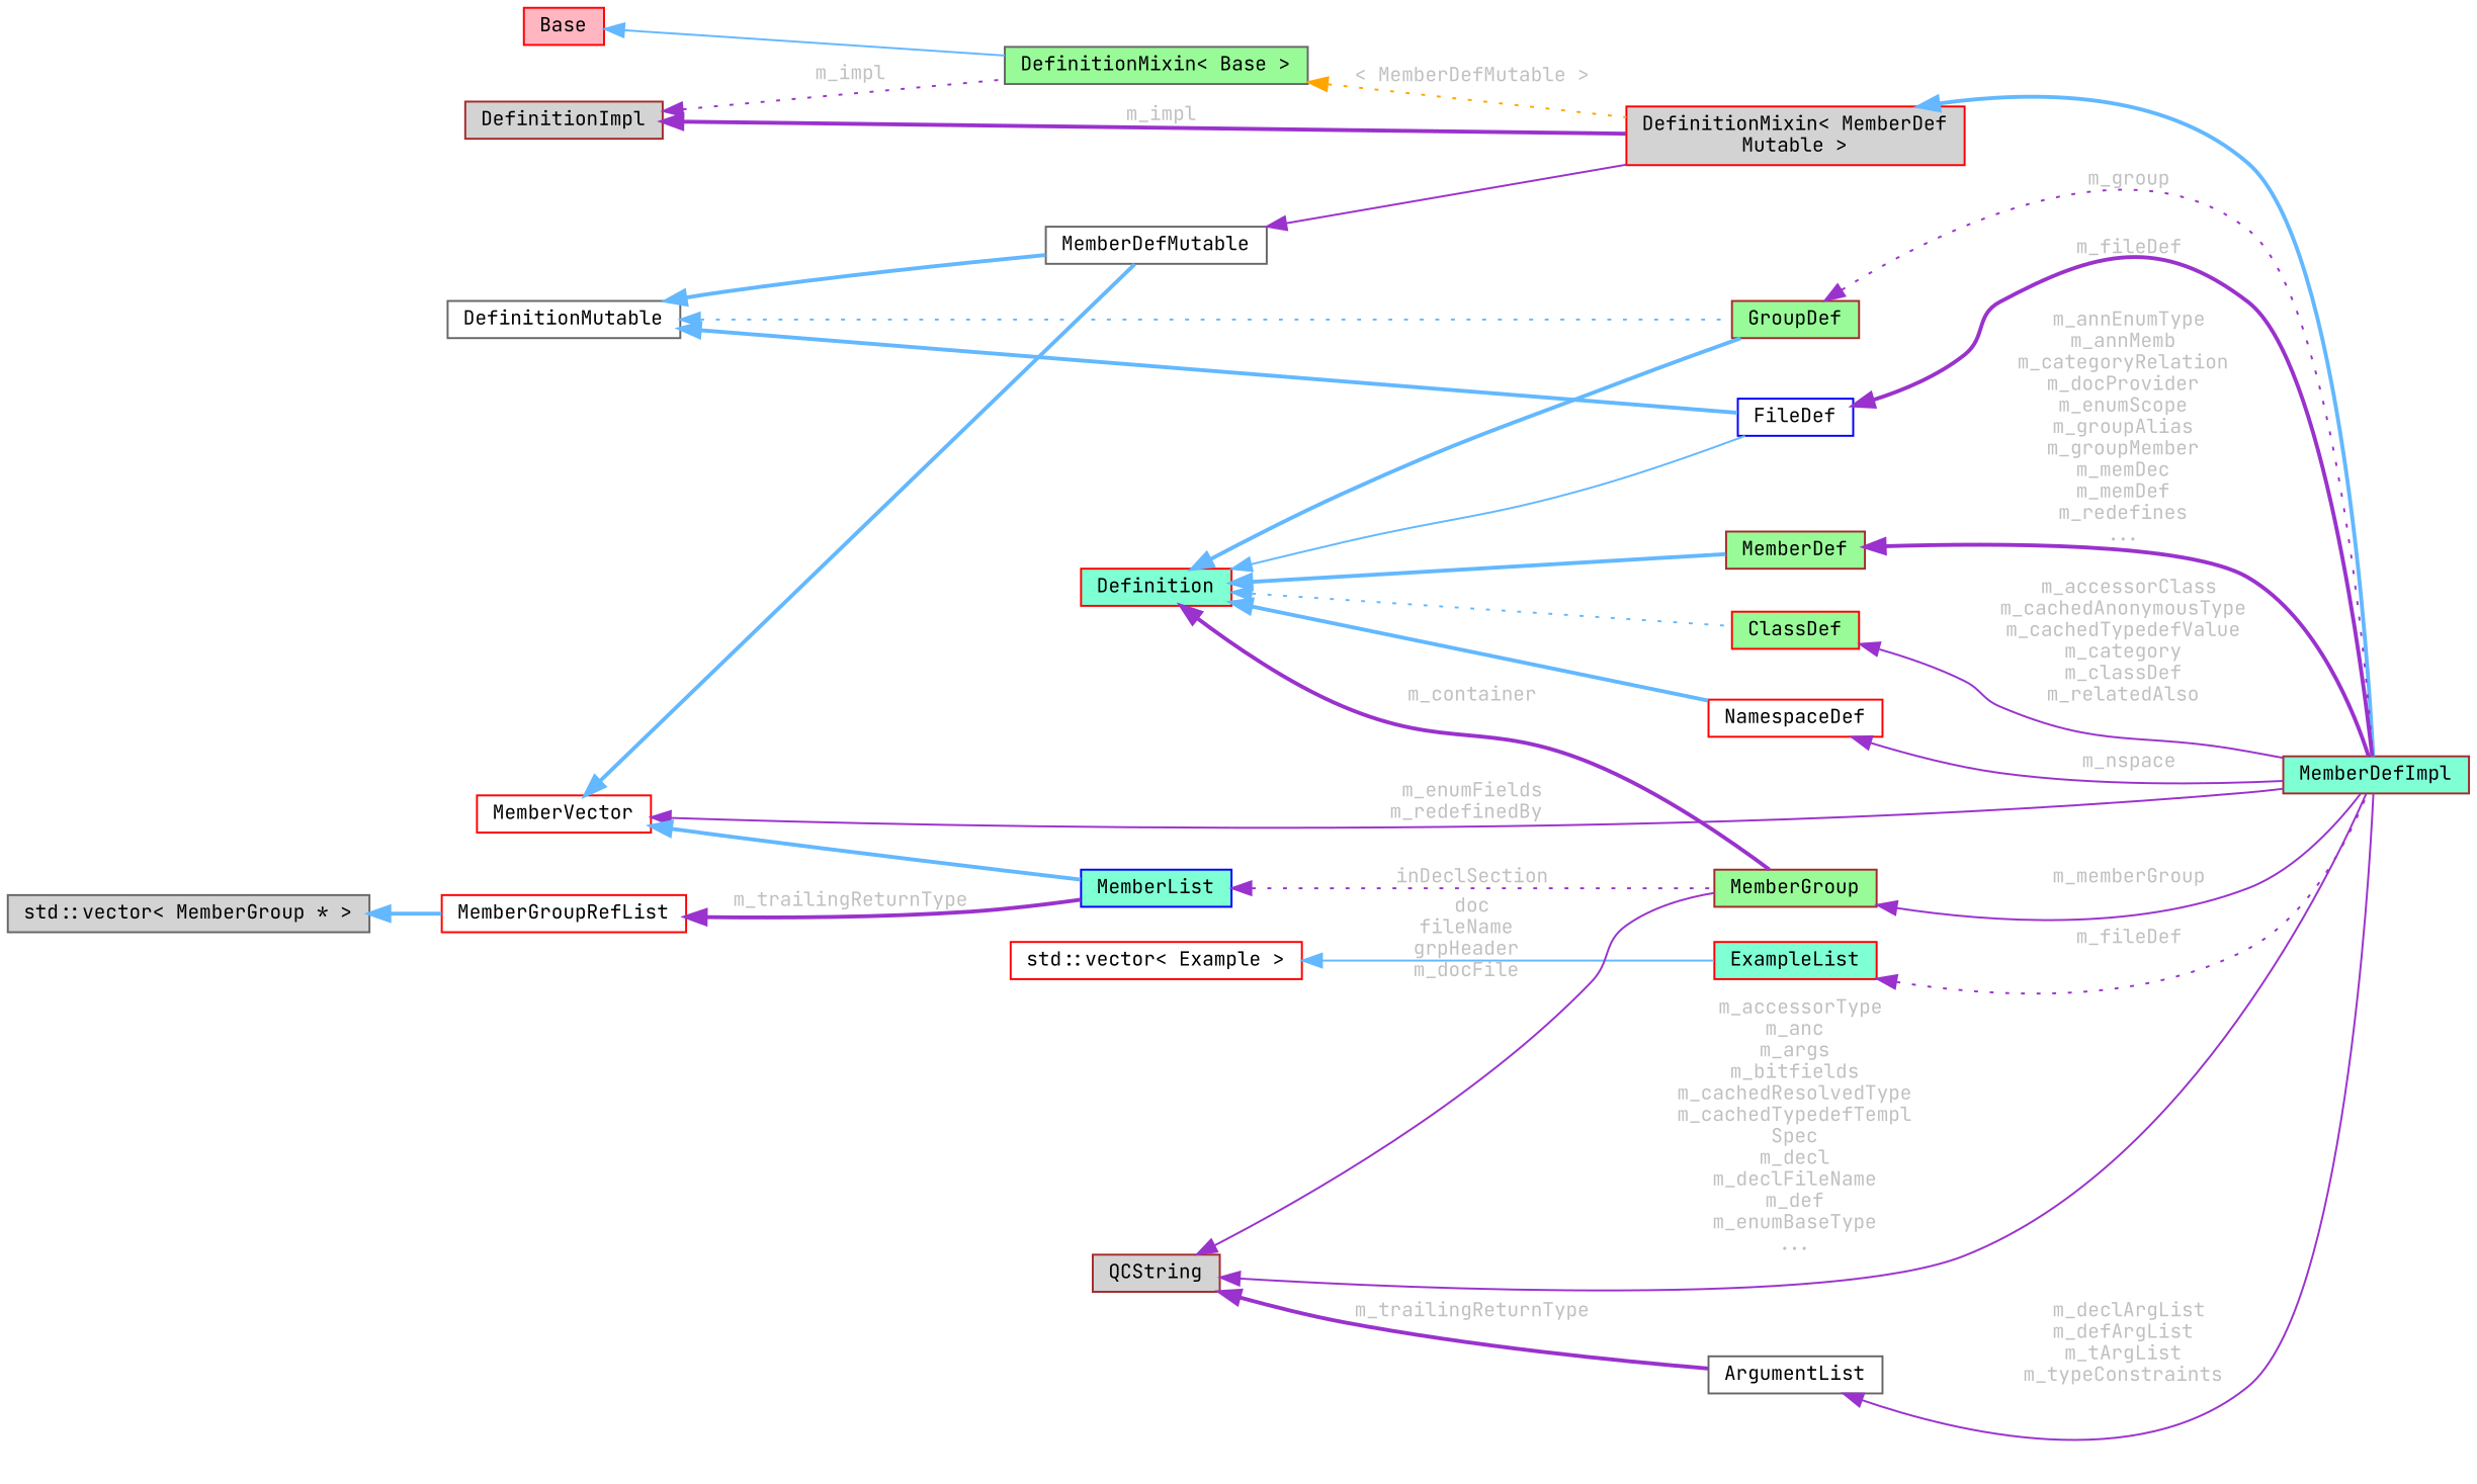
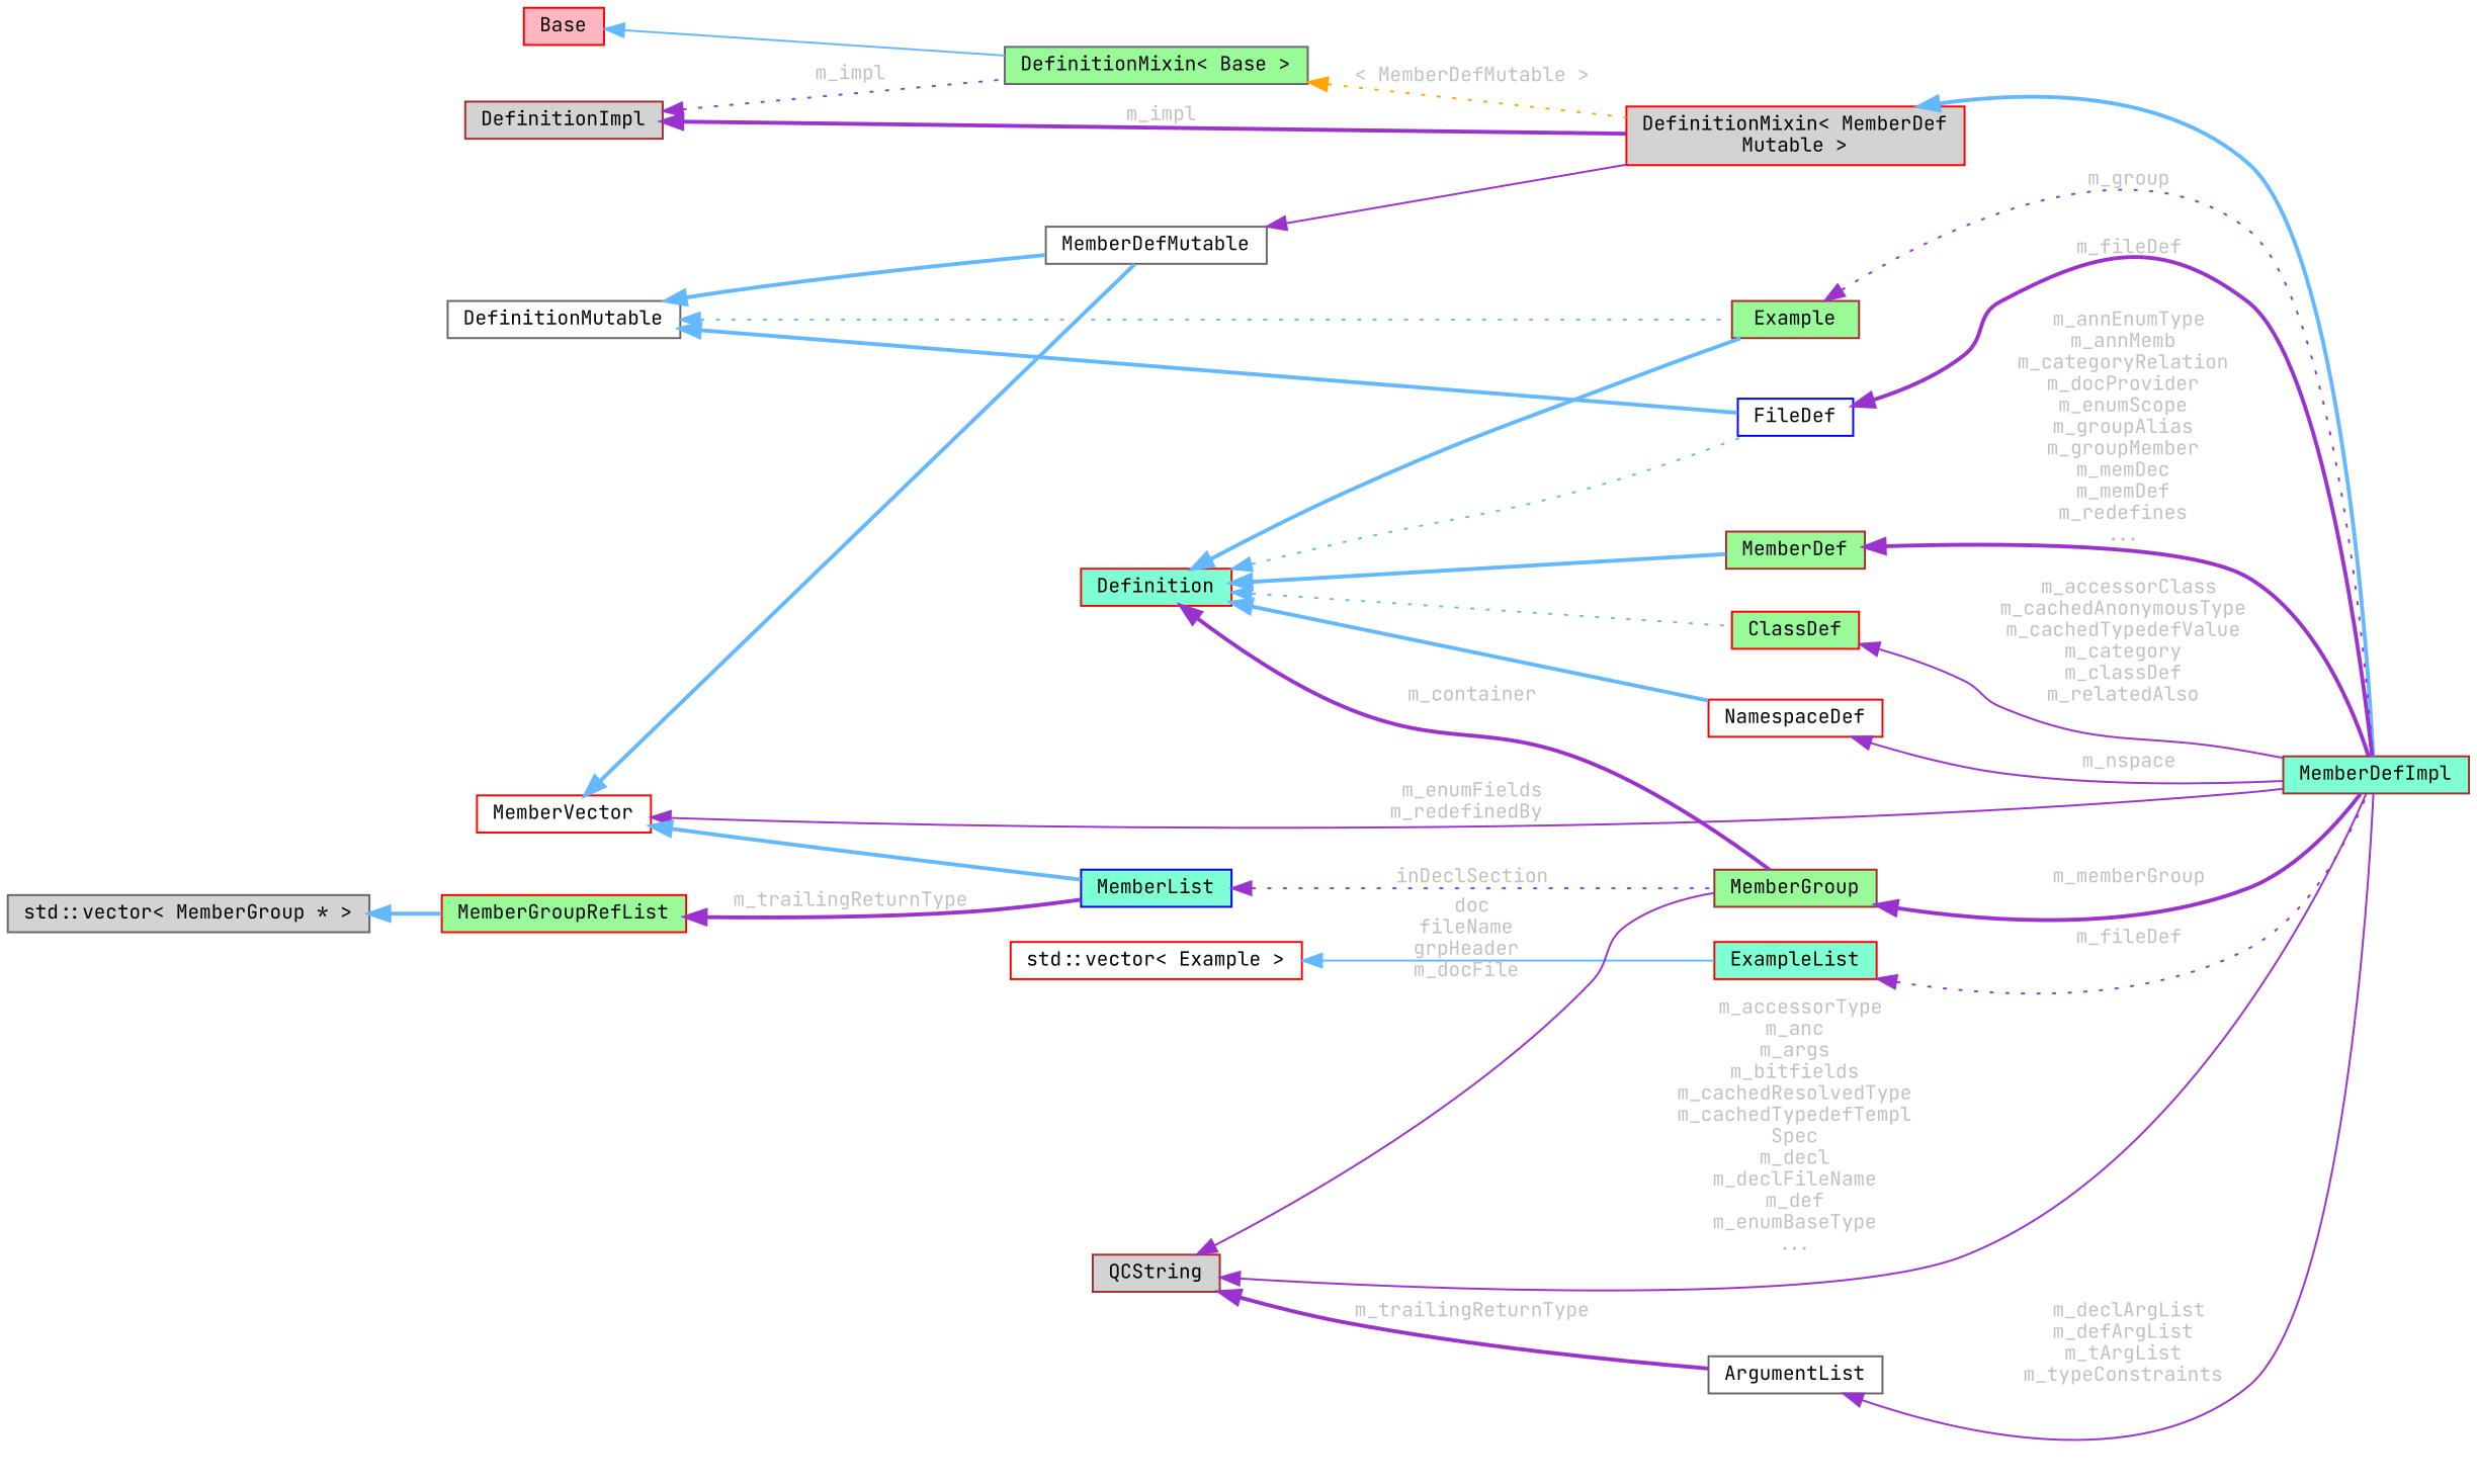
  digraph {
    fontname="JetBrains Mono"
    rankdir=LR
    node [color=red fillcolor=white fontname="JetBrains Mono" fontsize=10 shape=box style=filled]
    edge [color=darkorchid3 dir=back fontname="JetBrains Mono" fontsize=10 labelfontname=Helvetica labelfontsize=10 style=bold fontcolor=grey]
    n1 [color=brown fillcolor=aquamarine fontcolor=black height=0.2 label=MemberDefImpl width=0.4]
    n2 [fillcolor=lightgrey height=0.2 label="DefinitionMixin\< MemberDef\lMutable \>" width=0.4]
    n3 [color=gray40 height=0.2 label=MemberDefMutable width=0.4]
    n4 [color=gray40 height=0.2 label=DefinitionMutable width=0.4]
    n5 [color=blue height=0.2 label=FileDef width=0.4]
-   n6 [color=brown fillcolor=palegreen height=0.2 label=GroupDef width=0.4]
+   n6 [color=brown fillcolor=palegreen height=0.2 label=Example width=0.4]
    n7 [color=brown fillcolor=palegreen height=0.2 label=MemberDef width=0.4]
    n8 [fillcolor=aquamarine height=0.2 label=Definition width=0.4]
    n9 [fillcolor=palegreen height=0.2 label=ClassDef width=0.4]
    n10 [height=0.2 label=NamespaceDef width=0.4]
    n11 [color=brown fillcolor=palegreen height=0.2 label=MemberGroup width=0.4]
    n12 [color=brown fillcolor=lightgrey height=0.2 label=DefinitionImpl width=0.4]
    n13 [color=gray40 fillcolor=palegreen height=0.2 label="DefinitionMixin\< Base \>" width=0.4]
    n14 [fillcolor=lightpink height=0.2 label=Base width=0.4]
    n15 [height=0.2 label=MemberVector width=0.4]
    n16 [color=blue fillcolor=aquamarine height=0.2 label=MemberList width=0.4]
    n17 [fillcolor=aquamarine height=0.2 label=ExampleList width=0.4]
    n18 [height=0.2 label="std::vector\< Example \>" width=0.4]
    n19 [color=brown fillcolor=lightgrey height=0.2 label=QCString width=0.4]
    n20 [color=gray40 height=0.2 label=ArgumentList width=0.4]
-   n21 [height=0.2 label=MemberGroupRefList width=0.4]
+   n21 [fillcolor=palegreen height=0.2 label=MemberGroupRefList width=0.4]
    n22 [color=gray40 fillcolor=lightgrey height=0.2 label="std::vector\< MemberGroup * \>" width=0.4]
    n2 -> n1 [color=steelblue1 fontcolor=""]
    n3 -> n2 [style=solid fontcolor=""]
    n4 -> n3 [color=steelblue1 fontcolor=""]
    n4 -> n5 [color=steelblue1 fontcolor=""]
    n4 -> n6 [color=steelblue1 style=dotted fontcolor=""]
    n5 -> n1 [label=" m_fileDef"]
    n6 -> n1 [label=" m_group" style=dotted]
    n7 -> n1 [label=" m_annEnumType\nm_annMemb\nm_categoryRelation\nm_docProvider\nm_enumScope\nm_groupAlias\nm_groupMember\nm_memDec\nm_memDef\nm_redefines\n..."]
-   n8 -> n5 [color=steelblue1 style=solid fontcolor=""]
+   n8 -> n5 [color=steelblue1 style=dotted fontcolor=""]
    n8 -> n6 [color=steelblue1 fontcolor=""]
    n8 -> n7 [color=steelblue1 fontcolor=""]
    n8 -> n9 [color=steelblue1 style=dotted fontcolor=""]
    n8 -> n10 [color=steelblue1 fontcolor=""]
    n8 -> n11 [label=" m_container"]
    n9 -> n1 [label=" m_accessorClass\nm_cachedAnonymousType\nm_cachedTypedefValue\nm_category\nm_classDef\nm_relatedAlso" style=solid]
    n10 -> n1 [label=" m_nspace" style=solid]
-   n11 -> n1 [label=" m_memberGroup" style=solid]
+   n11 -> n1 [label=" m_memberGroup"]
    n12 -> n2 [label=" m_impl"]
    n12 -> n13 [label=" m_impl" style=dotted]
    n13 -> n2 [color=orange label=" \< MemberDefMutable \>" style=dotted]
    n14 -> n13 [color=steelblue1 style=solid fontcolor=""]
    n15 -> n1 [label=" m_enumFields\nm_redefinedBy" style=solid]
    n15 -> n3 [color=steelblue1 fontcolor=""]
    n15 -> n16 [color=steelblue1 fontcolor=""]
    n16 -> n11 [label=" inDeclSection" style=dotted]
    n17 -> n1 [label=" m_fileDef" style=dotted]
    n18 -> n17 [color=steelblue1 style=solid fontcolor=""]
    n19 -> n1 [label=" m_accessorType\nm_anc\nm_args\nm_bitfields\nm_cachedResolvedType\nm_cachedTypedefTempl\lSpec\nm_decl\nm_declFileName\nm_def\nm_enumBaseType\n..." style=solid]
    n19 -> n11 [label=" doc\nfileName\ngrpHeader\nm_docFile" style=solid]
    n19 -> n20 [label=" m_trailingReturnType"]
    n20 -> n1 [label=" m_declArgList\nm_defArgList\nm_tArgList\nm_typeConstraints" style=solid]
    n21 -> n16 [label=" m_trailingReturnType"]
    n22 -> n21 [color=steelblue1 fontcolor=""]
  }
